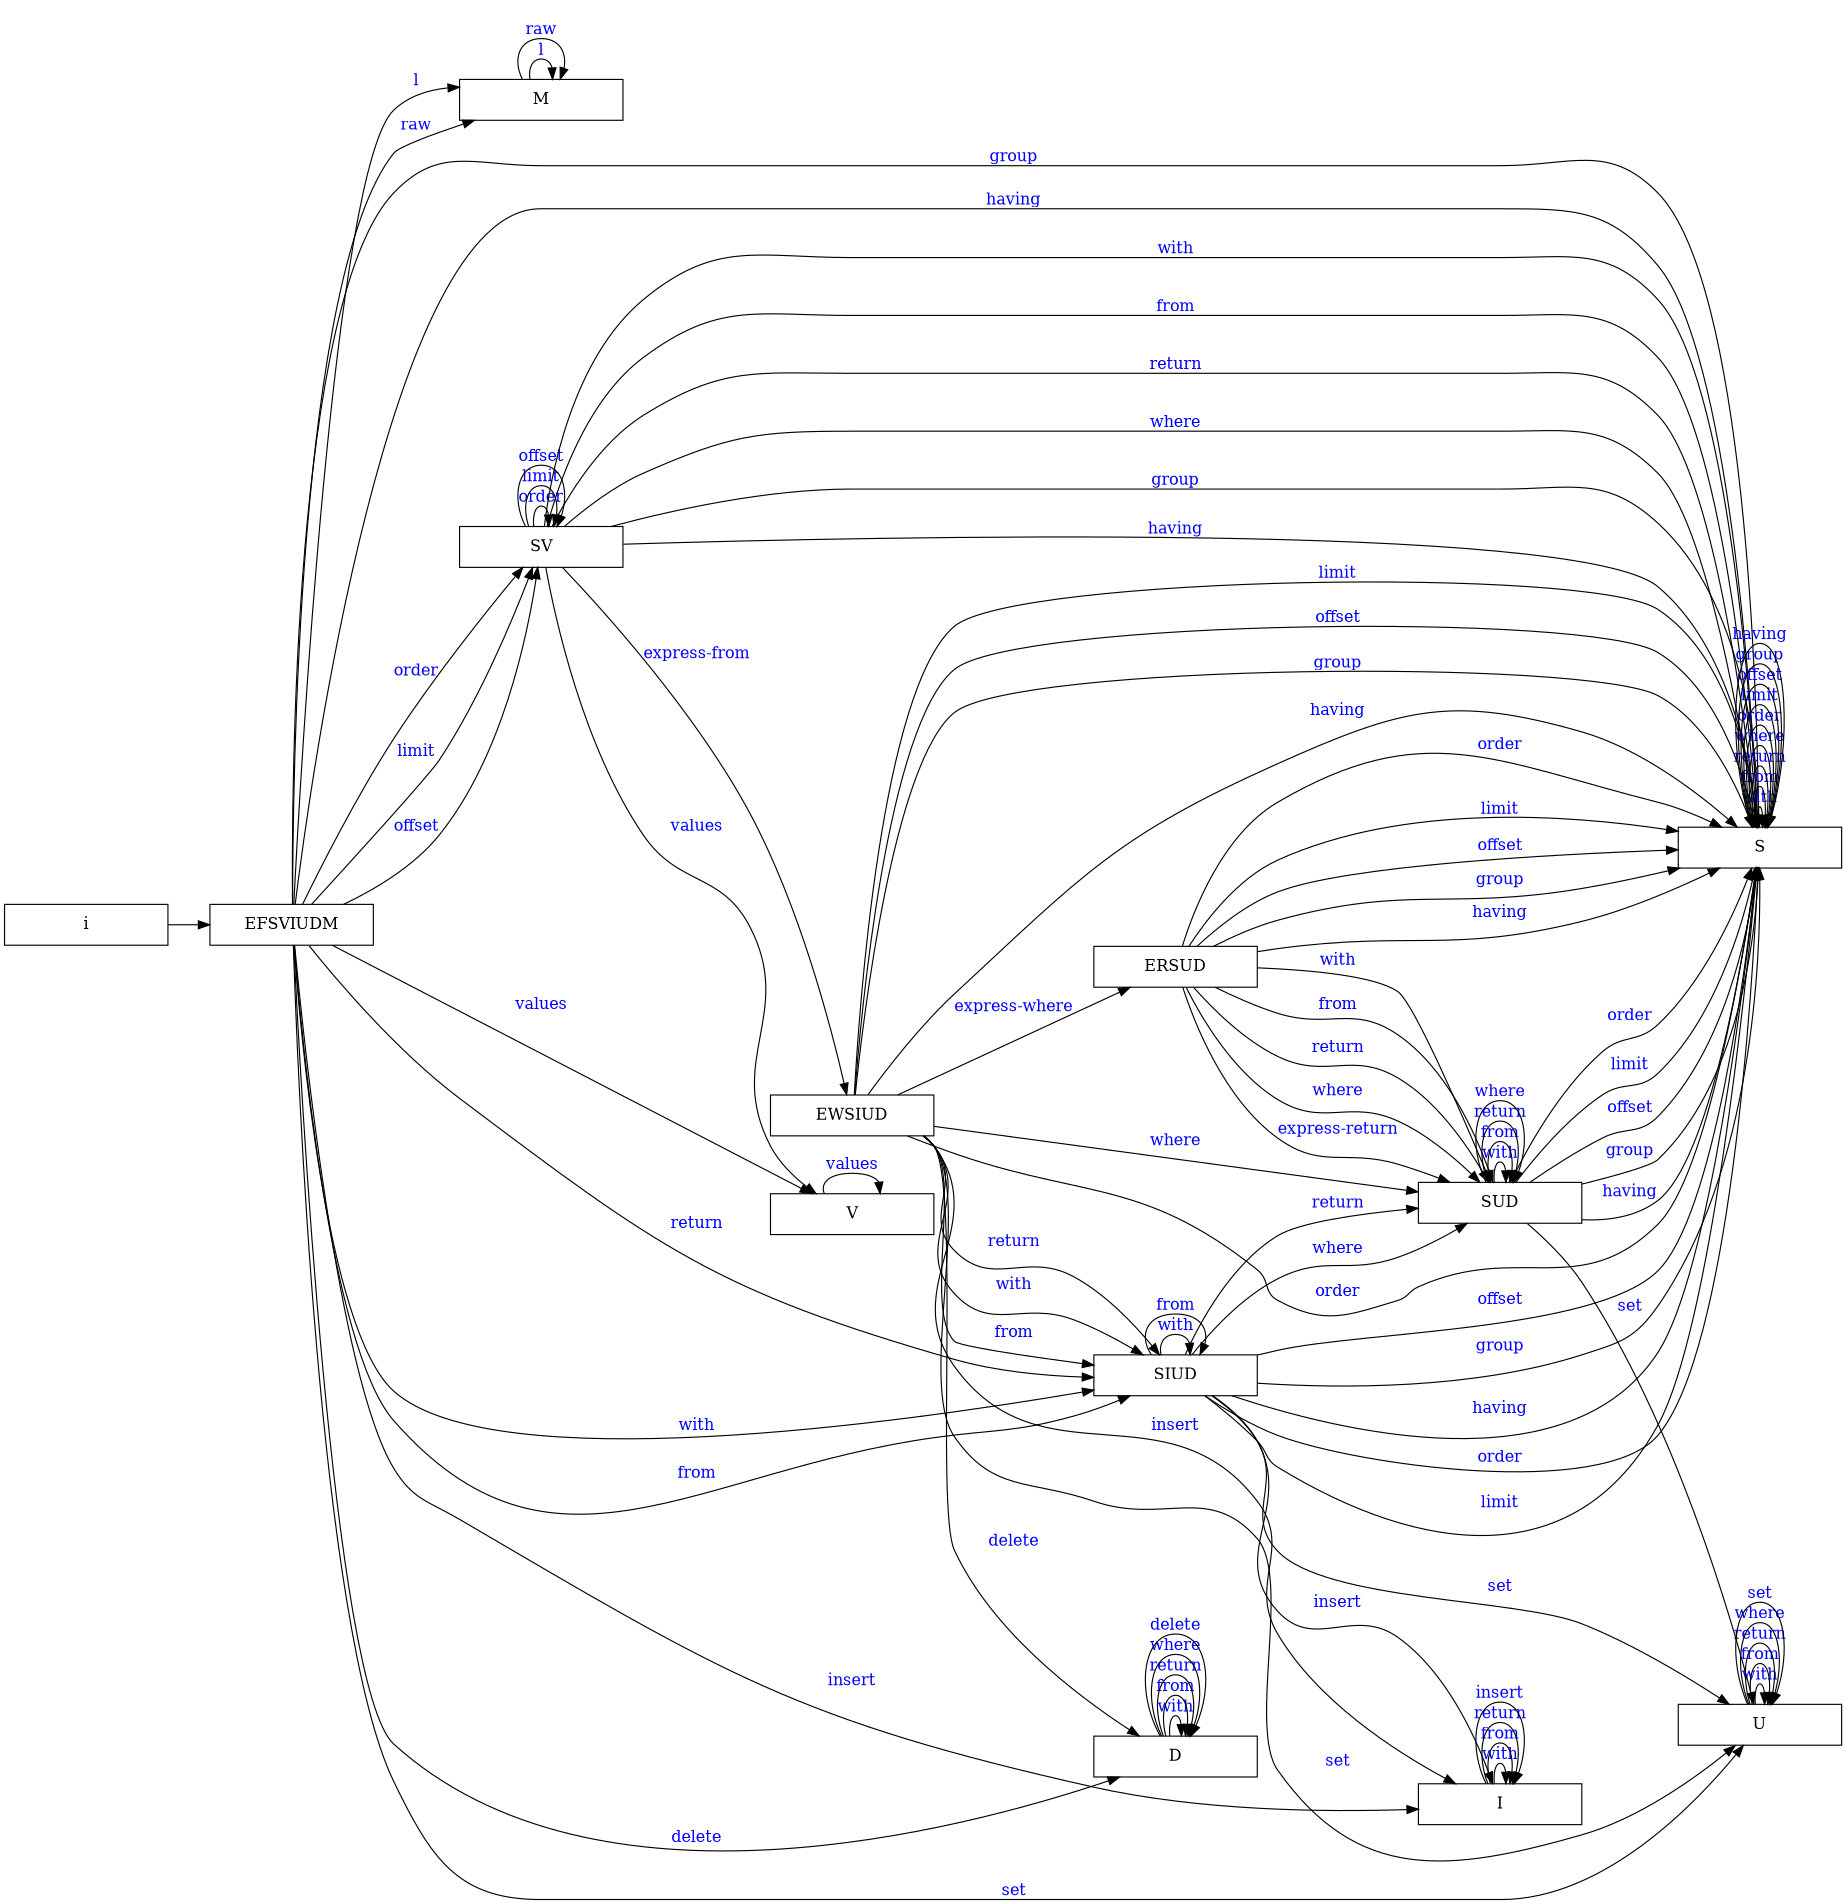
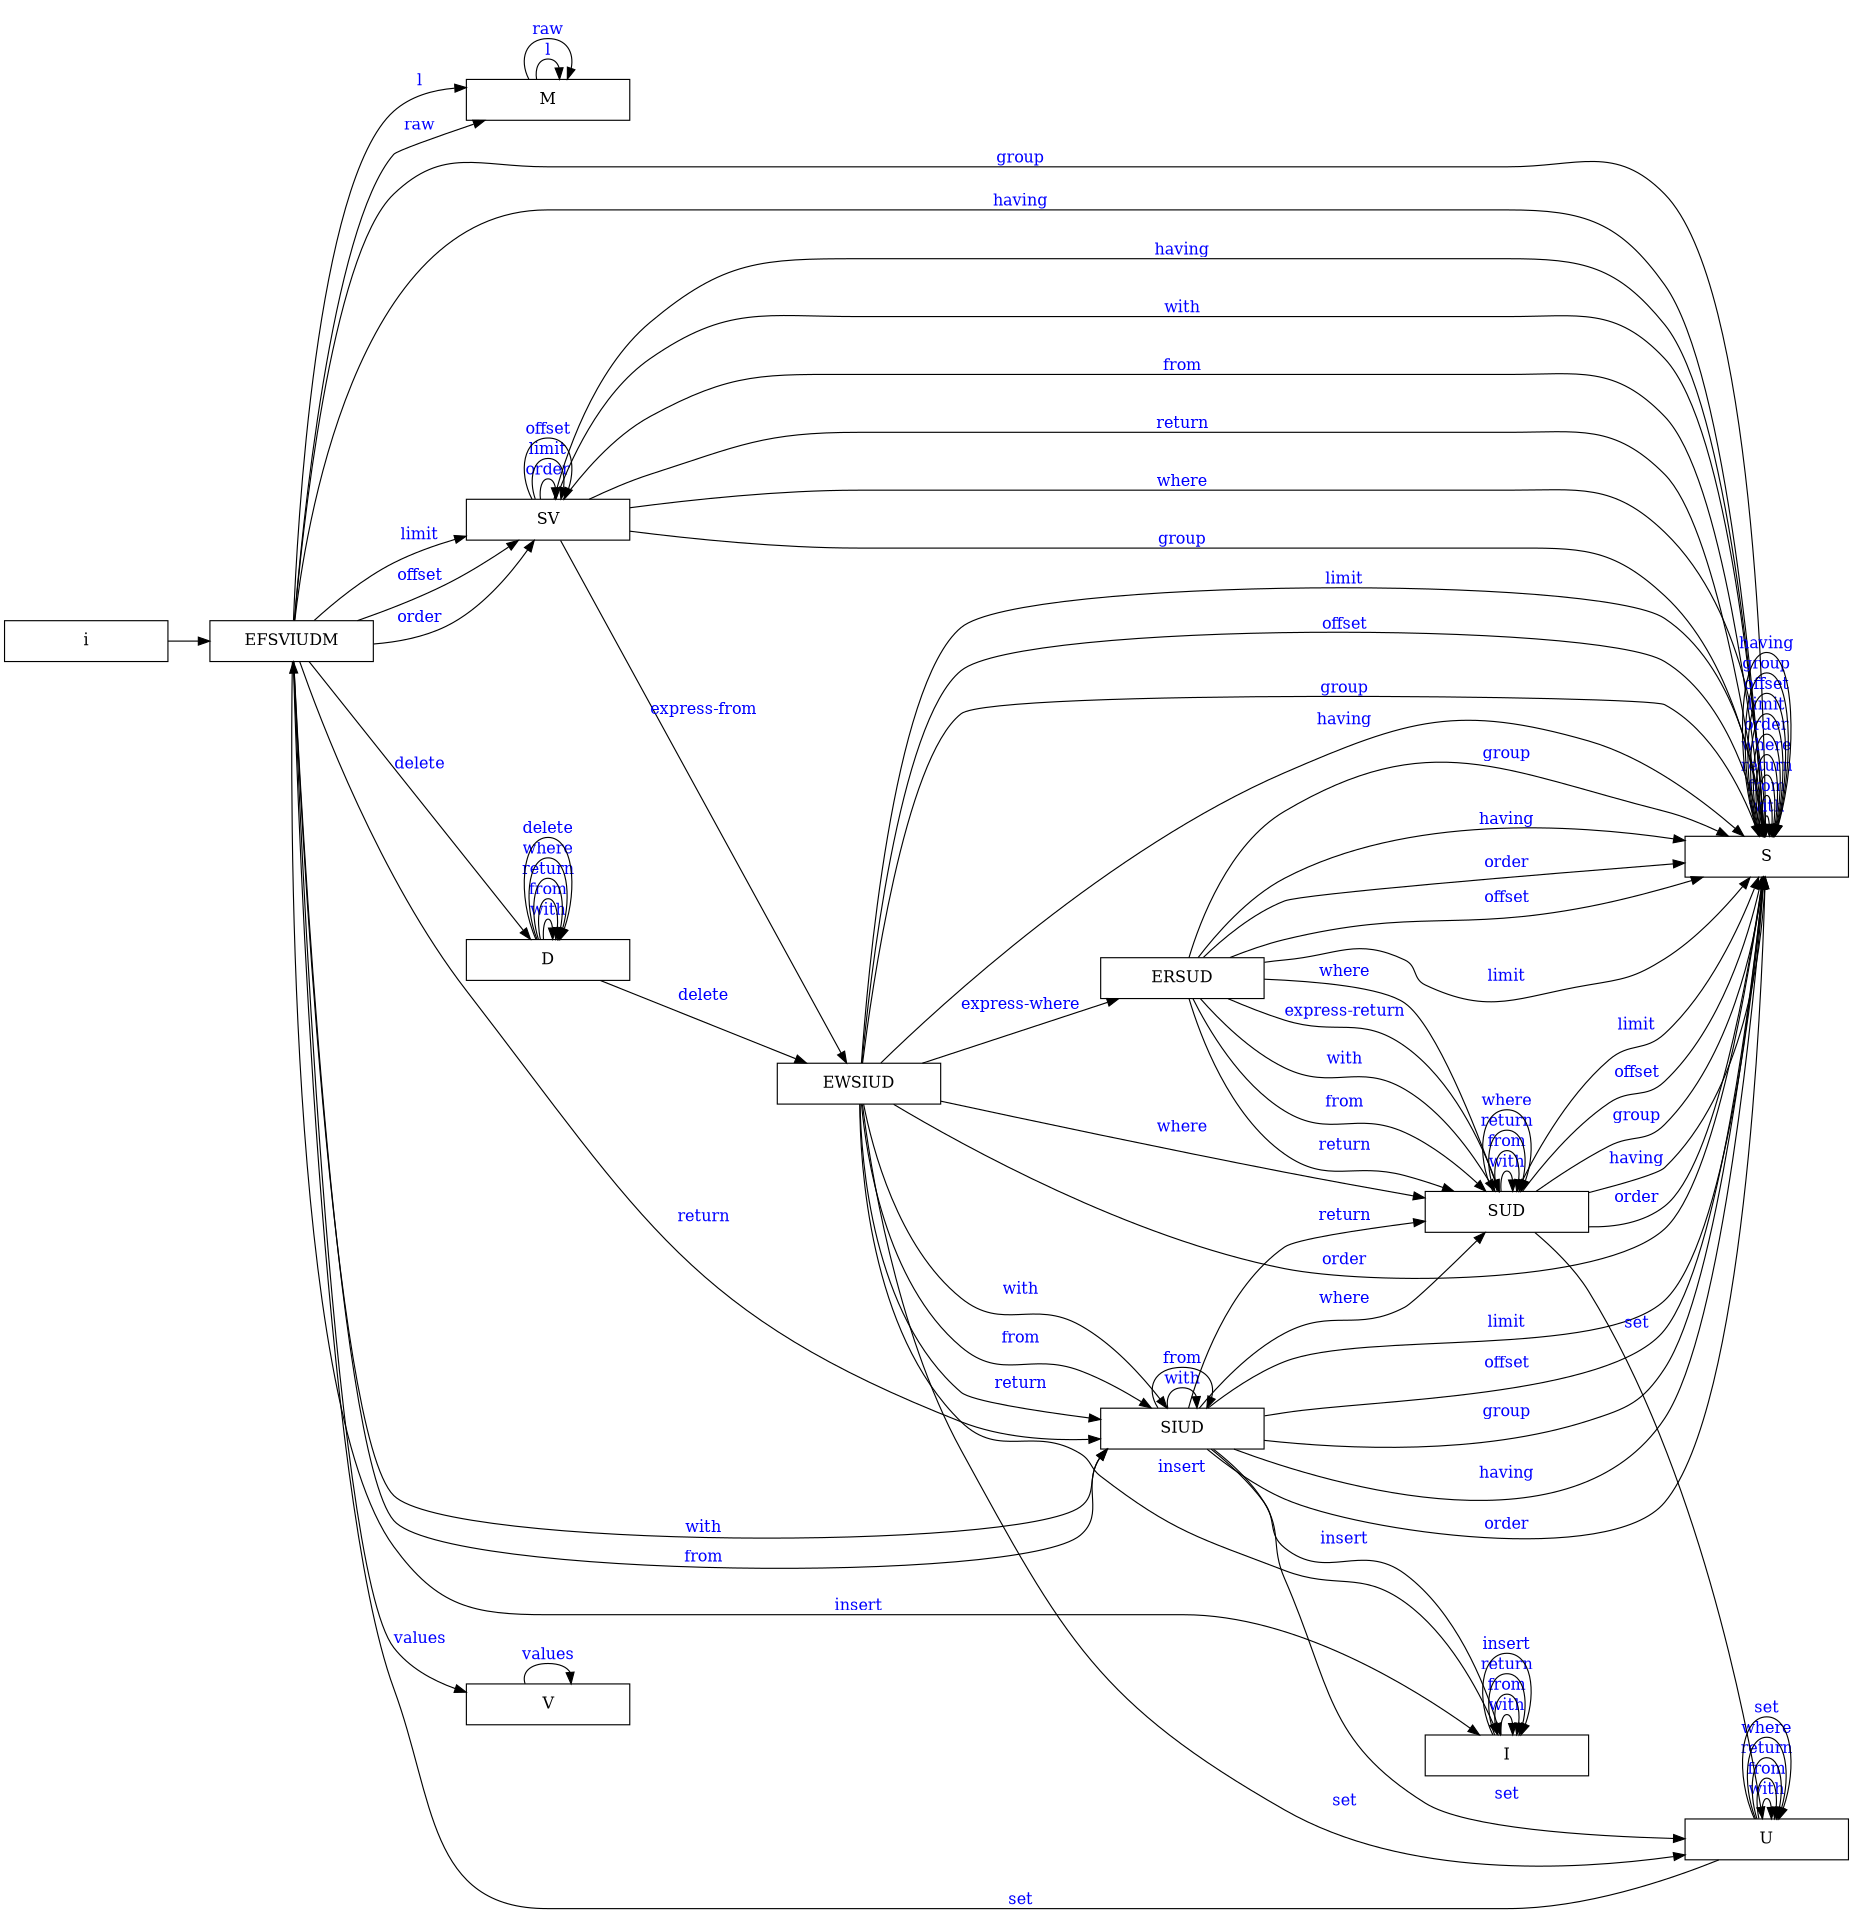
  digraph {
    rankdir=LR
    node [fixedsize=true shape=box]
    i [width=2]
    EFSVIUDM [width=2]
    M [width=2]
    SIUD [width=2]
    SV [width=2]
    S [width=2]
    I [width=2]
    U [width=2]
    D [width=2]
    V [width=2]
    EWSIUD [width=2]
    SUD [width=2]
    ERSUD [width=2]
    i -> EFSVIUDM
    EFSVIUDM -> M [label=<<font color="blue">l</font>>]
    EFSVIUDM -> M [label=<<font color="blue">raw</font>>]
    EFSVIUDM -> SIUD [label=<<font color="blue">with</font>>]
    EFSVIUDM -> SIUD [label=<<font color="blue">from</font>>]
    EFSVIUDM -> SIUD [label=<<font color="blue">return</font>>]
    EFSVIUDM -> SV [label=<<font color="blue">order</font>>]
    EFSVIUDM -> SV [label=<<font color="blue">limit</font>>]
    EFSVIUDM -> SV [label=<<font color="blue">offset</font>>]
    EFSVIUDM -> S [label=<<font color="blue">group</font>>]
    EFSVIUDM -> S [label=<<font color="blue">having</font>>]
    EFSVIUDM -> I [label=<<font color="blue">insert</font>>]
-   EFSVIUDM -> U [label=<<font color="blue">set</font>>]
+   U -> EFSVIUDM [label=<<font color="blue">set</font>>]
    EFSVIUDM -> D [label=<<font color="blue">delete</font>>]
    EFSVIUDM -> V [label=<<font color="blue">values</font>>]
    M -> M [label=<<font color="blue">l</font>>]
    M -> M [label=<<font color="blue">raw</font>>]
    SIUD -> SIUD [label=<<font color="blue">with</font>>]
    SIUD -> SIUD [label=<<font color="blue">from</font>>]
    SIUD -> S [label=<<font color="blue">order</font>>]
    SIUD -> S [label=<<font color="blue">limit</font>>]
    SIUD -> S [label=<<font color="blue">offset</font>>]
    SIUD -> S [label=<<font color="blue">group</font>>]
    SIUD -> S [label=<<font color="blue">having</font>>]
    SIUD -> I [label=<<font color="blue">insert</font>>]
    SIUD -> U [label=<<font color="blue">set</font>>]
    SIUD -> SUD [label=<<font color="blue">return</font>>]
    SIUD -> SUD [label=<<font color="blue">where</font>>]
    SV -> SV [label=<<font color="blue">order</font>>]
    SV -> SV [label=<<font color="blue">limit</font>>]
    SV -> SV [label=<<font color="blue">offset</font>>]
    SV -> S [label=<<font color="blue">with</font>>]
    SV -> S [label=<<font color="blue">from</font>>]
    SV -> S [label=<<font color="blue">return</font>>]
    SV -> S [label=<<font color="blue">where</font>>]
    SV -> S [label=<<font color="blue">group</font>>]
    SV -> S [label=<<font color="blue">having</font>>]
-   SV -> V [label=<<font color="blue">values</font>>]
    SV -> EWSIUD [label=<<font color="blue">express-from</font>>]
    S -> S [label=<<font color="blue">with</font>>]
    S -> S [label=<<font color="blue">from</font>>]
    S -> S [label=<<font color="blue">return</font>>]
    S -> S [label=<<font color="blue">where</font>>]
    S -> S [label=<<font color="blue">order</font>>]
    S -> S [label=<<font color="blue">limit</font>>]
    S -> S [label=<<font color="blue">offset</font>>]
    S -> S [label=<<font color="blue">group</font>>]
    S -> S [label=<<font color="blue">having</font>>]
    I -> I [label=<<font color="blue">with</font>>]
    I -> I [label=<<font color="blue">from</font>>]
    I -> I [label=<<font color="blue">return</font>>]
    I -> I [label=<<font color="blue">insert</font>>]
    U -> U [label=<<font color="blue">with</font>>]
    U -> U [label=<<font color="blue">from</font>>]
    U -> U [label=<<font color="blue">return</font>>]
    U -> U [label=<<font color="blue">where</font>>]
    U -> U [label=<<font color="blue">set</font>>]
    D -> D [label=<<font color="blue">with</font>>]
    D -> D [label=<<font color="blue">from</font>>]
    D -> D [label=<<font color="blue">return</font>>]
    D -> D [label=<<font color="blue">where</font>>]
    D -> D [label=<<font color="blue">delete</font>>]
    V -> V [label=<<font color="blue">values</font>>]
    EWSIUD -> SIUD [label=<<font color="blue">with</font>>]
    EWSIUD -> SIUD [label=<<font color="blue">from</font>>]
    EWSIUD -> SIUD [label=<<font color="blue">return</font>>]
    EWSIUD -> S [label=<<font color="blue">order</font>>]
    EWSIUD -> S [label=<<font color="blue">limit</font>>]
    EWSIUD -> S [label=<<font color="blue">offset</font>>]
    EWSIUD -> S [label=<<font color="blue">group</font>>]
    EWSIUD -> S [label=<<font color="blue">having</font>>]
    EWSIUD -> I [label=<<font color="blue">insert</font>>]
    EWSIUD -> U [label=<<font color="blue">set</font>>]
-   EWSIUD -> D [label=<<font color="blue">delete</font>>]
+   D -> EWSIUD [label=<<font color="blue">delete</font>>]
    EWSIUD -> SUD [label=<<font color="blue">where</font>>]
    EWSIUD -> ERSUD [label=<<font color="blue">express-where</font>>]
    SUD -> S [label=<<font color="blue">order</font>>]
    SUD -> S [label=<<font color="blue">limit</font>>]
    SUD -> S [label=<<font color="blue">offset</font>>]
    SUD -> S [label=<<font color="blue">group</font>>]
    SUD -> S [label=<<font color="blue">having</font>>]
    SUD -> U [label=<<font color="blue">set</font>>]
    SUD -> SUD [label=<<font color="blue">with</font>>]
    SUD -> SUD [label=<<font color="blue">from</font>>]
    SUD -> SUD [label=<<font color="blue">return</font>>]
    SUD -> SUD [label=<<font color="blue">where</font>>]
    ERSUD -> S [label=<<font color="blue">order</font>>]
    ERSUD -> S [label=<<font color="blue">limit</font>>]
    ERSUD -> S [label=<<font color="blue">offset</font>>]
    ERSUD -> S [label=<<font color="blue">group</font>>]
    ERSUD -> S [label=<<font color="blue">having</font>>]
    ERSUD -> SUD [label=<<font color="blue">express-return</font>>]
    ERSUD -> SUD [label=<<font color="blue">with</font>>]
    ERSUD -> SUD [label=<<font color="blue">from</font>>]
    ERSUD -> SUD [label=<<font color="blue">return</font>>]
    ERSUD -> SUD [label=<<font color="blue">where</font>>]
  }
